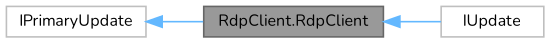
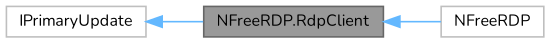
  digraph {
    fontname=Nunito
    rankdir=LR
    node [color=grey75 fillcolor=white fontname=Nunito fontsize=10 shape=box style=filled]
    edge [color=steelblue1 dir=back fontname=Nunito fontsize=10 labelfontname=Helvetica labelfontsize=10 style=solid]
-   n1 [color=gray40 fillcolor=grey60 fontcolor=black height=0.2 label="RdpClient.RdpClient" width=0.4]
-   n2 [height=0.2 label=IUpdate width=0.4]
+   n1 [color=gray40 fillcolor=grey60 fontcolor=black height=0.2 label="NFreeRDP.RdpClient" width=0.4]
+   n2 [height=0.2 label=NFreeRDP width=0.4]
    n3 [height=0.2 label=IPrimaryUpdate width=0.4]
    n1 -> n2
    n3 -> n1
  }
